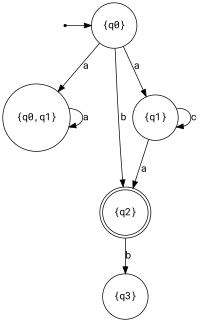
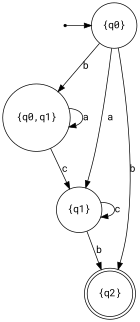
  digraph {
    fontname="Roboto Mono"
    rankdir=TB
    node [fontname="Roboto Mono" shape=circle]
    edge [fontname="Roboto Mono"]
    init [shape=point]
    n2 [label="{q0}"]
    n3 [label="{q0,q1}"]
    n4 [label="{q2}" shape=doublecircle]
    n5 [label="{q1}"]
-   n6 [label="{q3}"]
    subgraph sub_1 {
      rank=same
      init
      n2
    }
    init -> n2
-   n2 -> n3 [label=a]
+   n2 -> n3 [label=b]
    n2 -> n4 [label=b]
    n2 -> n5 [label=a]
    n3 -> n3 [label=a]
-   n4 -> n6 [label=b]
-   n5 -> n4 [label=a]
+   n3 -> n5 [label=c]
+   n5 -> n4 [label=b]
    n5 -> n5 [label=c]
  }
